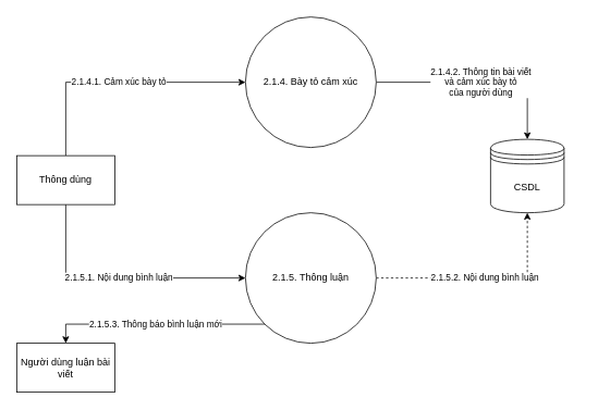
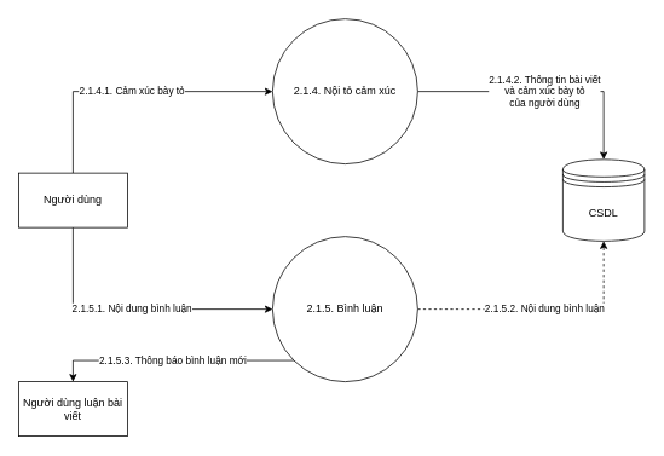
  <mxCell id="0" />
  <mxCell id="1" parent="0" />
  <mxCell id="2" value="2.1.4.1. Cảm xúc bày tỏ" style="edgeStyle=orthogonalEdgeStyle;rounded=0;orthogonalLoop=1;jettySize=auto;html=1;exitX=0.5;exitY=0;exitDx=0;exitDy=0;entryX=0;entryY=0.5;entryDx=0;entryDy=0;" edge="1" parent="1" source="4" target="10"><mxGeometry relative="1" as="geometry" /></mxCell>
  <mxCell id="3" value="2.1.5.1. Nội dung bình luận" style="edgeStyle=orthogonalEdgeStyle;rounded=0;orthogonalLoop=1;jettySize=auto;html=1;exitX=0.5;exitY=1;exitDx=0;exitDy=0;entryX=0;entryY=0.5;entryDx=0;entryDy=0;" edge="1" parent="1" source="4" target="8"><mxGeometry relative="1" as="geometry" /></mxCell>
- <mxCell id="4" value="Thông dùng" style="rounded=0;whiteSpace=wrap;html=1;" parent="1" vertex="1"><mxGeometry x="20" y="190" width="120" height="60" as="geometry" /></mxCell>
- <mxCell id="5" value="CSDL" style="shape=datastore;whiteSpace=wrap;html=1;" parent="1" vertex="1"><mxGeometry x="600" y="170" width="90" height="90" as="geometry" /></mxCell>
+ <mxCell id="4" value="Người dùng" style="rounded=0;whiteSpace=wrap;html=1;" parent="1" vertex="1"><mxGeometry x="20" y="190" width="120" height="60" as="geometry" /></mxCell>
+ <mxCell id="5" value="CSDL" style="shape=datastore;whiteSpace=wrap;html=1;" parent="1" vertex="1"><mxGeometry x="620" y="175" width="90" height="90" as="geometry" /></mxCell>
  <mxCell id="6" value="2.1.5.2. Nội dung bình luận" style="edgeStyle=orthogonalEdgeStyle;rounded=0;orthogonalLoop=1;jettySize=auto;html=1;exitX=1;exitY=0.5;exitDx=0;exitDy=0;entryX=0.5;entryY=1;entryDx=0;entryDy=0;dashed=1;" edge="1" parent="1" source="8" target="5"><mxGeometry relative="1" as="geometry" /></mxCell>
  <mxCell id="7" value="2.1.5.3. Thông báo bình luận mới" style="edgeStyle=orthogonalEdgeStyle;rounded=0;orthogonalLoop=1;jettySize=auto;html=1;exitX=0;exitY=1;exitDx=0;exitDy=0;entryX=0.5;entryY=0;entryDx=0;entryDy=0;" edge="1" parent="1" source="8" target="11"><mxGeometry relative="1" as="geometry" /></mxCell>
- <mxCell id="8" value="2.1.5. Thông luận" style="ellipse;whiteSpace=wrap;html=1;aspect=fixed;" parent="1" vertex="1"><mxGeometry x="300" y="260" width="160" height="160" as="geometry" /></mxCell>
+ <mxCell id="8" value="2.1.5. Bình luận" style="ellipse;whiteSpace=wrap;html=1;aspect=fixed;" parent="1" vertex="1"><mxGeometry x="300" y="260" width="160" height="160" as="geometry" /></mxCell>
  <mxCell id="9" value="2.1.4.2. Thông tin bài viết&lt;br&gt;và cảm xúc bày tỏ&lt;br&gt;của người dùng" style="edgeStyle=orthogonalEdgeStyle;rounded=0;orthogonalLoop=1;jettySize=auto;html=1;exitX=1;exitY=0.5;exitDx=0;exitDy=0;entryX=0.5;entryY=0;entryDx=0;entryDy=0;" edge="1" parent="1" source="10" target="5"><mxGeometry relative="1" as="geometry" /></mxCell>
- <mxCell id="10" value="2.1.4. Bày tỏ cảm xúc" style="ellipse;whiteSpace=wrap;html=1;aspect=fixed;" vertex="1" parent="1"><mxGeometry x="300" y="20" width="160" height="160" as="geometry" /></mxCell>
+ <mxCell id="10" value="2.1.4. Nội tỏ cảm xúc" style="ellipse;whiteSpace=wrap;html=1;aspect=fixed;" vertex="1" parent="1"><mxGeometry x="300" y="20" width="160" height="160" as="geometry" /></mxCell>
  <mxCell id="11" value="Người dùng luận bài viết" style="rounded=0;whiteSpace=wrap;html=1;" vertex="1" parent="1"><mxGeometry x="20" y="420" width="120" height="60" as="geometry" /></mxCell>
